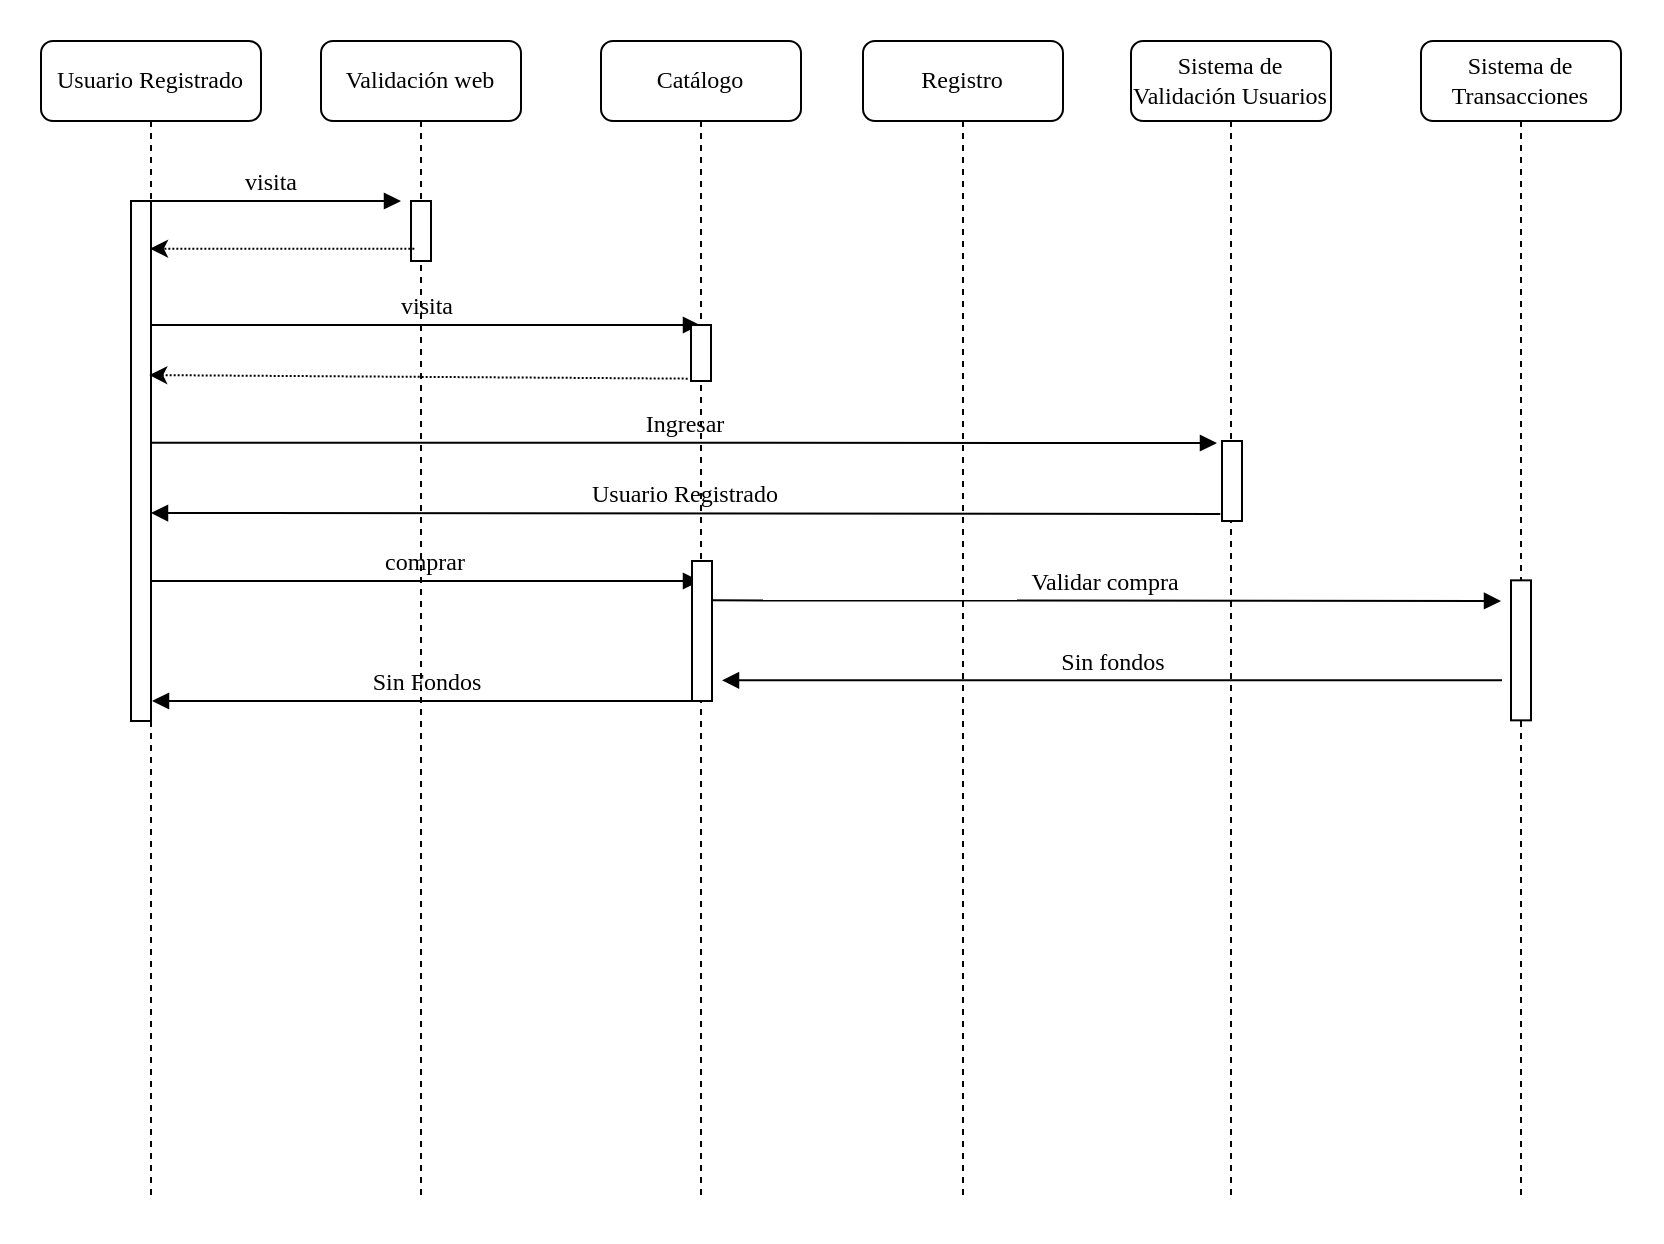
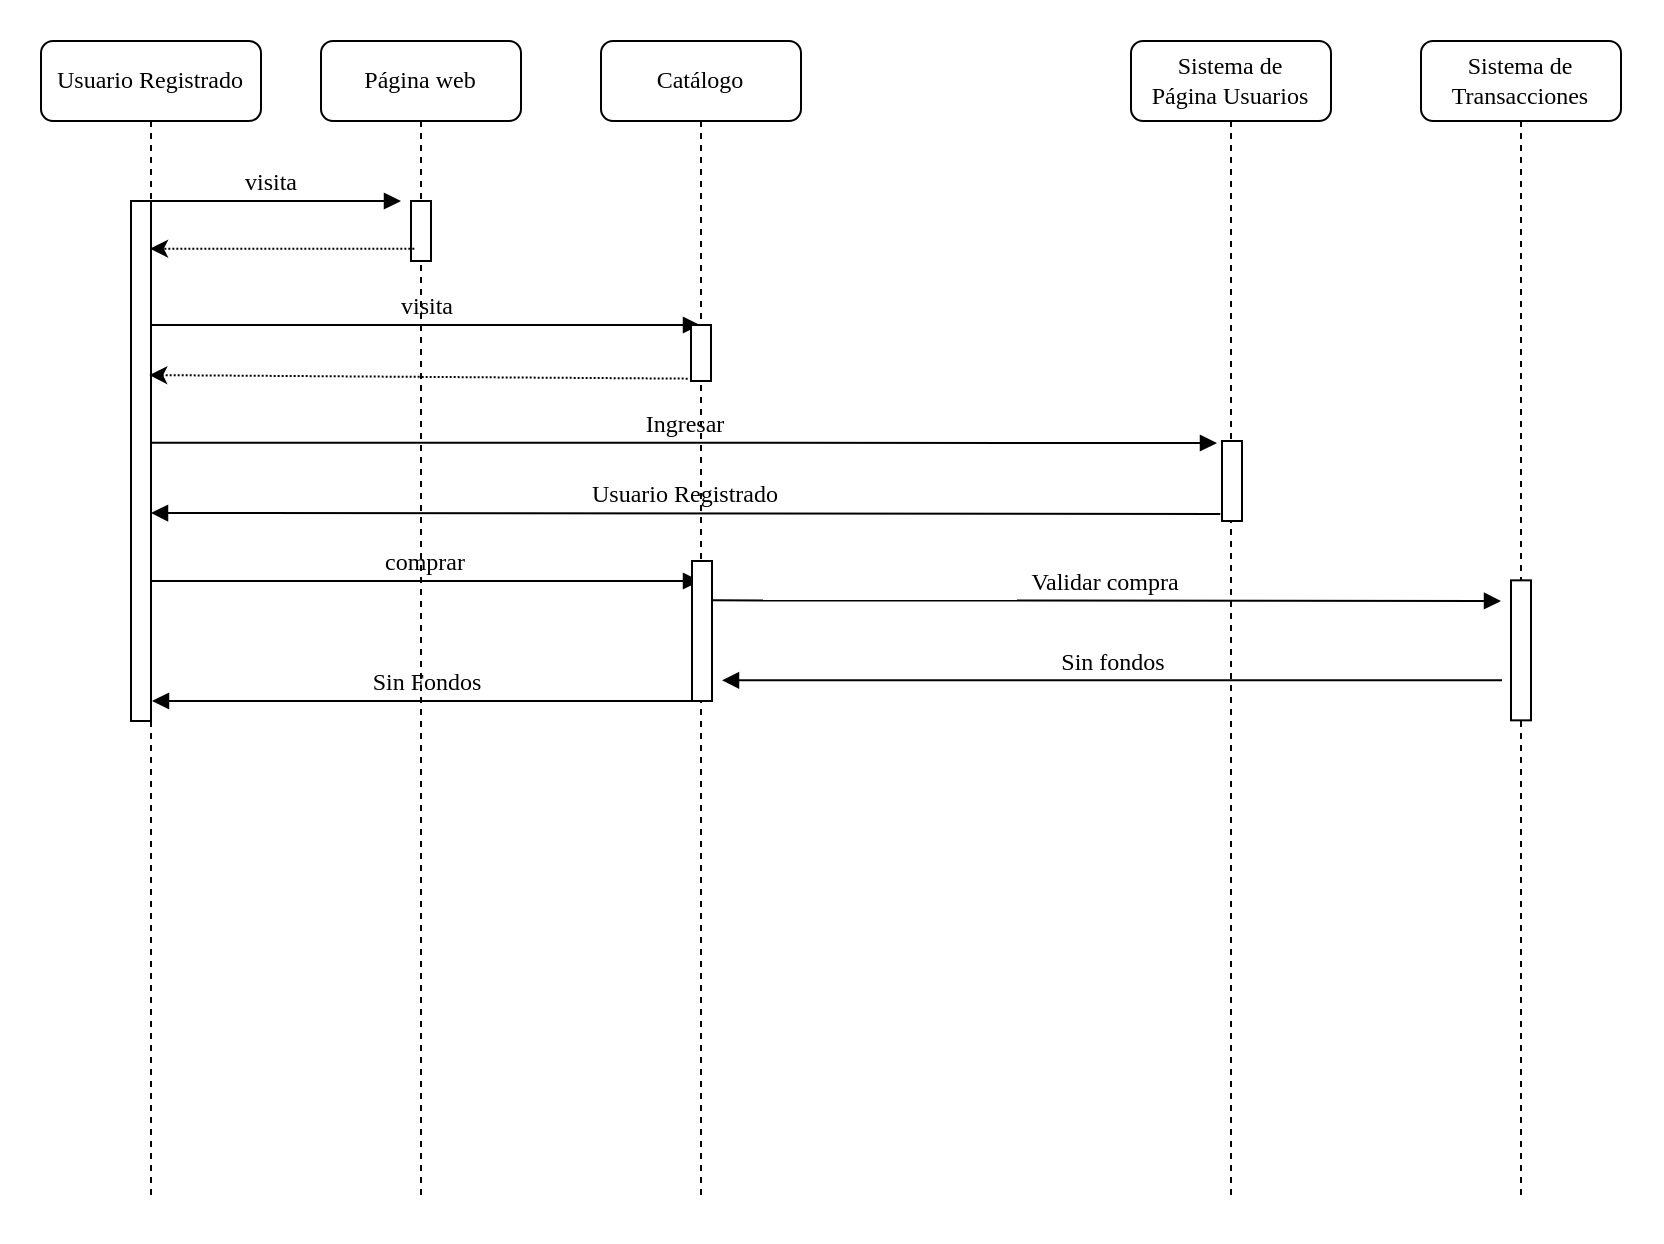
  <mxCell id="0" />
  <mxCell id="1" parent="0" />
- <mxCell id="2" value="Validación web" style="shape=umlLifeline;perimeter=lifelinePerimeter;whiteSpace=wrap;html=1;container=1;collapsible=0;recursiveResize=0;outlineConnect=0;rounded=1;shadow=0;comic=0;labelBackgroundColor=none;strokeWidth=1;fontFamily=Verdana;fontSize=12;align=center;" parent="1" vertex="1"><mxGeometry x="160" y="20" width="100" height="580" as="geometry" /></mxCell>
+ <mxCell id="2" value="Página web" style="shape=umlLifeline;perimeter=lifelinePerimeter;whiteSpace=wrap;html=1;container=1;collapsible=0;recursiveResize=0;outlineConnect=0;rounded=1;shadow=0;comic=0;labelBackgroundColor=none;strokeWidth=1;fontFamily=Verdana;fontSize=12;align=center;" parent="1" vertex="1"><mxGeometry x="160" y="20" width="100" height="580" as="geometry" /></mxCell>
  <mxCell id="3" value="" style="html=1;points=[];perimeter=orthogonalPerimeter;rounded=0;shadow=0;comic=0;labelBackgroundColor=none;strokeWidth=1;fontFamily=Verdana;fontSize=12;align=center;" parent="2" vertex="1"><mxGeometry x="45" y="80" width="10" height="30" as="geometry" /></mxCell>
  <mxCell id="4" value="Sistema de Transacciones" style="shape=umlLifeline;perimeter=lifelinePerimeter;whiteSpace=wrap;html=1;container=1;collapsible=0;recursiveResize=0;outlineConnect=0;rounded=1;shadow=0;comic=0;labelBackgroundColor=none;strokeWidth=1;fontFamily=Verdana;fontSize=12;align=center;" parent="1" vertex="1"><mxGeometry x="710" y="20" width="100" height="580" as="geometry" /></mxCell>
  <mxCell id="5" value="Usuario Registrado" style="shape=umlLifeline;perimeter=lifelinePerimeter;whiteSpace=wrap;html=1;container=1;collapsible=0;recursiveResize=0;outlineConnect=0;rounded=1;shadow=0;comic=0;labelBackgroundColor=none;strokeWidth=1;fontFamily=Verdana;fontSize=12;align=center;" parent="1" vertex="1"><mxGeometry x="20" y="20" width="110" height="580" as="geometry" /></mxCell>
  <mxCell id="6" value="" style="html=1;points=[];perimeter=orthogonalPerimeter;rounded=0;shadow=0;comic=0;labelBackgroundColor=none;strokeWidth=1;fontFamily=Verdana;fontSize=12;align=center;" parent="5" vertex="1"><mxGeometry x="45" y="80" width="10" height="260" as="geometry" /></mxCell>
  <mxCell id="7" value="visita" style="html=1;verticalAlign=bottom;endArrow=block;labelBackgroundColor=none;fontFamily=Verdana;fontSize=12;edgeStyle=elbowEdgeStyle;elbow=vertical;" parent="5" source="5" edge="1"><mxGeometry relative="1" as="geometry"><mxPoint x="50" y="142" as="sourcePoint" /><Array as="points" /><mxPoint x="329.5" y="142" as="targetPoint" /></mxGeometry></mxCell>
  <mxCell id="8" value="visita" style="html=1;verticalAlign=bottom;endArrow=block;labelBackgroundColor=none;fontFamily=Verdana;fontSize=12;edgeStyle=elbowEdgeStyle;elbow=vertical;" parent="1" edge="1"><mxGeometry relative="1" as="geometry"><mxPoint x="70" y="100" as="sourcePoint" /><Array as="points"><mxPoint x="75" y="100" /></Array><mxPoint x="200" y="100" as="targetPoint" /></mxGeometry></mxCell>
  <mxCell id="9" value="Catálogo" style="shape=umlLifeline;perimeter=lifelinePerimeter;whiteSpace=wrap;html=1;container=1;collapsible=0;recursiveResize=0;outlineConnect=0;rounded=1;shadow=0;comic=0;labelBackgroundColor=none;strokeWidth=1;fontFamily=Verdana;fontSize=12;align=center;" parent="1" vertex="1"><mxGeometry x="300" y="20" width="100" height="580" as="geometry" /></mxCell>
  <mxCell id="10" value="" style="html=1;points=[];perimeter=orthogonalPerimeter;rounded=0;shadow=0;comic=0;labelBackgroundColor=none;strokeWidth=1;fontFamily=Verdana;fontSize=12;align=center;" parent="9" vertex="1"><mxGeometry x="45" y="142" width="10" height="28" as="geometry" /></mxCell>
  <mxCell id="11" value="" style="endArrow=classic;html=1;exitX=0.167;exitY=0.794;exitDx=0;exitDy=0;exitPerimeter=0;dashed=1;dashPattern=1 1;" parent="1" source="3" target="5" edge="1"><mxGeometry width="50" height="50" relative="1" as="geometry"><mxPoint x="120" y="150" as="sourcePoint" /><mxPoint x="170" y="100" as="targetPoint" /></mxGeometry></mxCell>
- <mxCell id="12" value="Sistema de&lt;br&gt;Validación Usuarios" style="shape=umlLifeline;perimeter=lifelinePerimeter;whiteSpace=wrap;html=1;container=1;collapsible=0;recursiveResize=0;outlineConnect=0;rounded=1;shadow=0;comic=0;labelBackgroundColor=none;strokeWidth=1;fontFamily=Verdana;fontSize=12;align=center;" parent="1" vertex="1"><mxGeometry x="565" y="20" width="100" height="580" as="geometry" /></mxCell>
+ <mxCell id="12" value="Sistema de&lt;br&gt;Página Usuarios" style="shape=umlLifeline;perimeter=lifelinePerimeter;whiteSpace=wrap;html=1;container=1;collapsible=0;recursiveResize=0;outlineConnect=0;rounded=1;shadow=0;comic=0;labelBackgroundColor=none;strokeWidth=1;fontFamily=Verdana;fontSize=12;align=center;" parent="1" vertex="1"><mxGeometry x="565" y="20" width="100" height="580" as="geometry" /></mxCell>
  <mxCell id="13" value="" style="html=1;points=[];perimeter=orthogonalPerimeter;rounded=0;shadow=0;comic=0;labelBackgroundColor=none;strokeWidth=1;fontFamily=Verdana;fontSize=12;align=center;" parent="12" vertex="1"><mxGeometry x="45.5" y="200" width="10" height="40" as="geometry" /></mxCell>
- <mxCell id="14" value="Registro" style="shape=umlLifeline;perimeter=lifelinePerimeter;whiteSpace=wrap;html=1;container=1;collapsible=0;recursiveResize=0;outlineConnect=0;rounded=1;shadow=0;comic=0;labelBackgroundColor=none;strokeWidth=1;fontFamily=Verdana;fontSize=12;align=center;" parent="1" vertex="1"><mxGeometry x="431" y="20" width="100" height="580" as="geometry" /></mxCell>
  <mxCell id="15" value="Ingresar" style="html=1;verticalAlign=bottom;endArrow=block;labelBackgroundColor=none;fontFamily=Verdana;fontSize=12;edgeStyle=elbowEdgeStyle;elbow=vertical;entryX=-0.25;entryY=0.226;entryDx=0;entryDy=0;entryPerimeter=0;" parent="1" edge="1"><mxGeometry relative="1" as="geometry"><mxPoint x="75.167" y="220.833" as="sourcePoint" /><Array as="points" /><mxPoint x="608" y="221.04" as="targetPoint" /></mxGeometry></mxCell>
  <mxCell id="16" value="Usuario Registrado" style="html=1;verticalAlign=bottom;endArrow=block;labelBackgroundColor=none;fontFamily=Verdana;fontSize=12;edgeStyle=elbowEdgeStyle;elbow=vertical;exitX=-0.083;exitY=0.911;exitDx=0;exitDy=0;exitPerimeter=0;" parent="1" source="13" edge="1"><mxGeometry relative="1" as="geometry"><mxPoint x="511.33" y="245.988" as="sourcePoint" /><Array as="points" /><mxPoint x="75" y="256" as="targetPoint" /></mxGeometry></mxCell>
  <mxCell id="17" value="" style="html=1;points=[];perimeter=orthogonalPerimeter;rounded=0;shadow=0;comic=0;labelBackgroundColor=none;strokeWidth=1;fontFamily=Verdana;fontSize=12;align=center;" parent="1" vertex="1"><mxGeometry x="755" y="289.67" width="10" height="70" as="geometry" /></mxCell>
  <mxCell id="18" value="comprar" style="html=1;verticalAlign=bottom;endArrow=block;labelBackgroundColor=none;fontFamily=Verdana;fontSize=12;edgeStyle=elbowEdgeStyle;elbow=vertical;" parent="1" edge="1" target="9"><mxGeometry relative="1" as="geometry"><mxPoint x="75" y="290" as="sourcePoint" /><Array as="points" /><mxPoint x="310" y="292" as="targetPoint" /></mxGeometry></mxCell>
  <mxCell id="19" value="" style="html=1;points=[];perimeter=orthogonalPerimeter;rounded=0;shadow=0;comic=0;labelBackgroundColor=none;strokeWidth=1;fontFamily=Verdana;fontSize=12;align=center;" parent="1" vertex="1"><mxGeometry x="345.5" y="280" width="10" height="70" as="geometry" /></mxCell>
  <mxCell id="20" value="Validar compra" style="html=1;verticalAlign=bottom;endArrow=block;labelBackgroundColor=none;fontFamily=Verdana;fontSize=12;edgeStyle=elbowEdgeStyle;elbow=vertical;" parent="1" edge="1"><mxGeometry relative="1" as="geometry"><mxPoint x="355.5" y="299.67" as="sourcePoint" /><Array as="points" /><mxPoint x="750" y="300" as="targetPoint" /></mxGeometry></mxCell>
  <mxCell id="21" value="Sin fondos" style="html=1;verticalAlign=bottom;endArrow=block;labelBackgroundColor=none;fontFamily=Verdana;fontSize=12;edgeStyle=elbowEdgeStyle;elbow=vertical;" parent="1" edge="1"><mxGeometry relative="1" as="geometry"><mxPoint x="750.5" y="339.67" as="sourcePoint" /><Array as="points"><mxPoint x="545.5" y="339.67" /></Array><mxPoint x="360.5" y="339.67" as="targetPoint" /></mxGeometry></mxCell>
  <mxCell id="22" value="Sin Fondos" style="html=1;verticalAlign=bottom;endArrow=block;labelBackgroundColor=none;fontFamily=Verdana;fontSize=12;edgeStyle=elbowEdgeStyle;elbow=vertical;exitX=0.5;exitY=1;exitDx=0;exitDy=0;exitPerimeter=0;" parent="1" source="19" edge="1"><mxGeometry relative="1" as="geometry"><mxPoint x="340.5" y="390" as="sourcePoint" /><Array as="points" /><mxPoint x="75.5" y="350" as="targetPoint" /></mxGeometry></mxCell>
  <mxCell id="23" value="" style="endArrow=classic;html=1;exitX=-0.167;exitY=0.958;exitDx=0;exitDy=0;exitPerimeter=0;dashed=1;dashPattern=1 1;entryX=0.492;entryY=0.288;entryDx=0;entryDy=0;entryPerimeter=0;" parent="1" source="10" target="5" edge="1"><mxGeometry width="50" height="50" relative="1" as="geometry"><mxPoint x="212" y="180" as="sourcePoint" /><mxPoint x="79.997" y="180" as="targetPoint" /></mxGeometry></mxCell>
